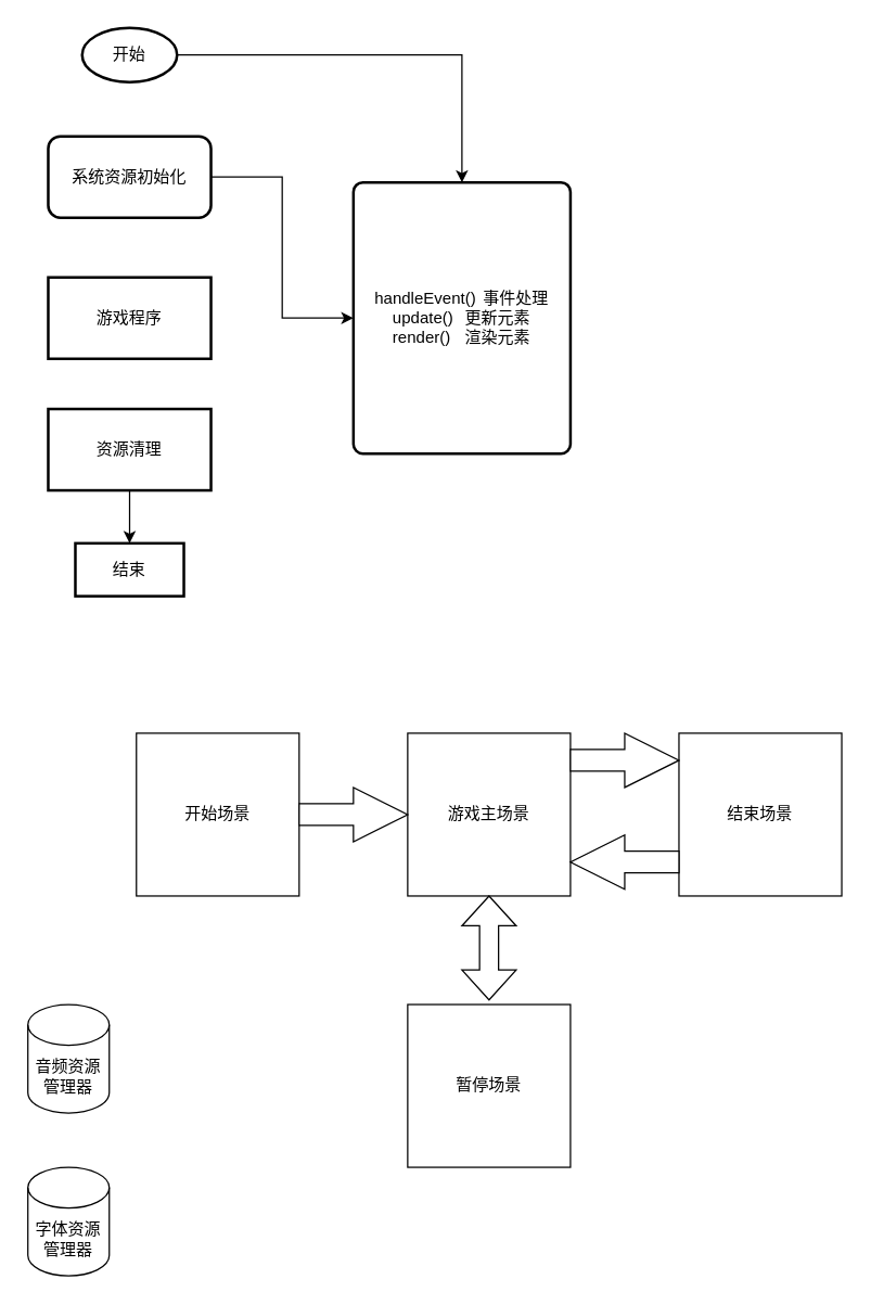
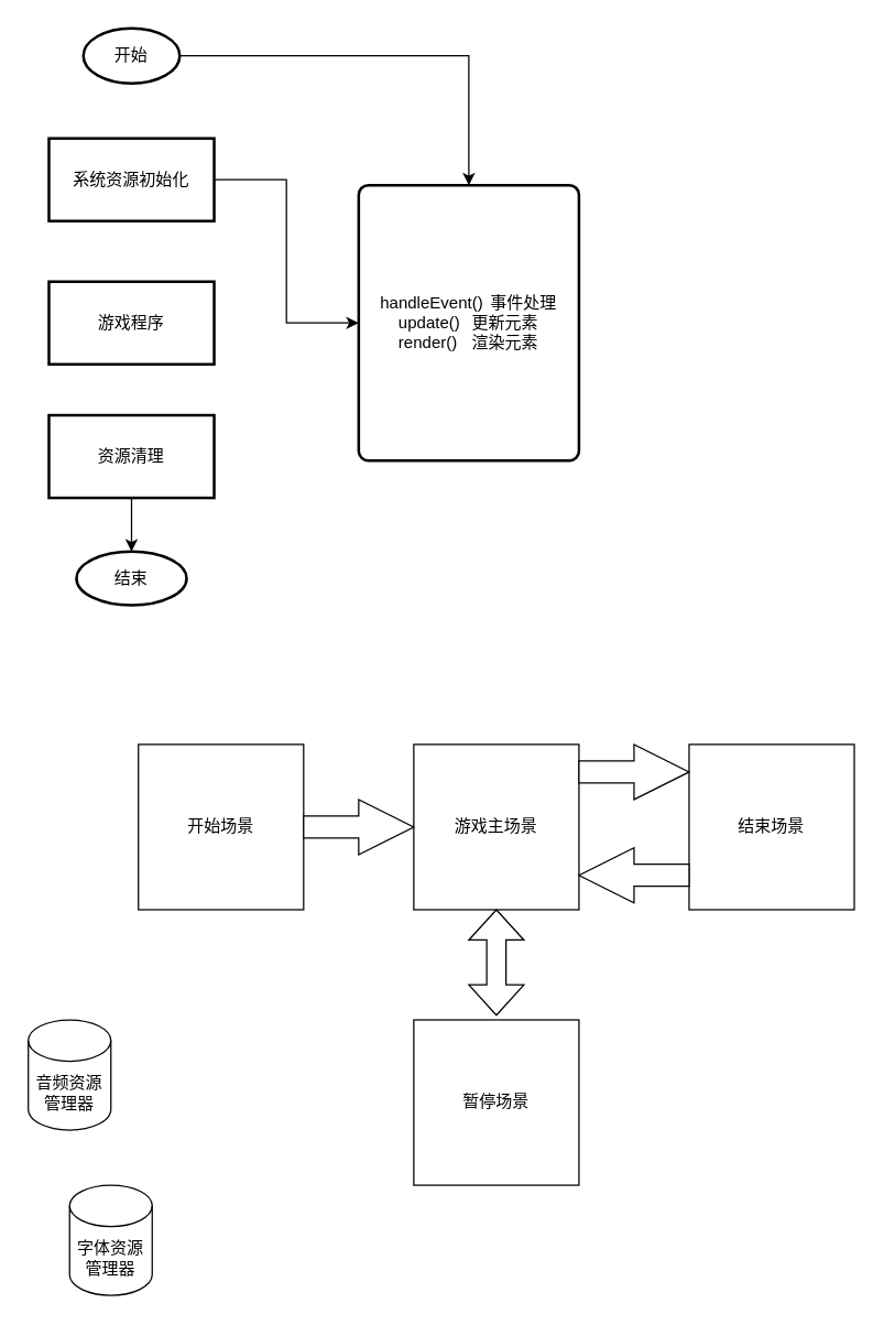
  <mxCell id="0" />
  <mxCell id="1" parent="0" />
  <mxCell id="2" value="" style="edgeStyle=orthogonalEdgeStyle;rounded=0;orthogonalLoop=1;jettySize=auto;html=1;" edge="1" parent="1" source="3" target="4"><mxGeometry relative="1" as="geometry" /></mxCell>
  <mxCell id="3" value="开始" style="strokeWidth=2;html=1;shape=mxgraph.flowchart.start_2;whiteSpace=wrap;" vertex="1" parent="1"><mxGeometry x="60" y="20" width="70" height="40" as="geometry" /></mxCell>
  <mxCell id="4" value="handleEvent()&lt;span style=&quot;white-space: pre;&quot;&gt;&#09;&lt;/span&gt;事件处理&lt;div&gt;update()&lt;span style=&quot;white-space: pre;&quot;&gt;&#09;&lt;/span&gt;更新元素&lt;/div&gt;&lt;div&gt;render()&lt;span style=&quot;white-space: pre;&quot;&gt;&#09;&lt;/span&gt;渲染元素&lt;/div&gt;" style="rounded=1;whiteSpace=wrap;html=1;absoluteArcSize=1;arcSize=14;strokeWidth=2;" vertex="1" parent="1"><mxGeometry x="260" y="134" width="160" height="200" as="geometry" /></mxCell>
  <mxCell id="5" value="" style="edgeStyle=orthogonalEdgeStyle;rounded=0;orthogonalLoop=1;jettySize=auto;html=1;" edge="1" parent="1" source="6" target="4"><mxGeometry relative="1" as="geometry" /></mxCell>
- <mxCell id="6" value="系统资源初始化" style="whiteSpace=wrap;html=1;strokeWidth=2;rounded=1;" vertex="1" parent="1"><mxGeometry x="35" y="100" width="120" height="60" as="geometry" /></mxCell>
+ <mxCell id="6" value="系统资源初始化" style="whiteSpace=wrap;html=1;strokeWidth=2;" vertex="1" parent="1"><mxGeometry x="35" y="100" width="120" height="60" as="geometry" /></mxCell>
  <mxCell id="7" value="游戏程序" style="whiteSpace=wrap;html=1;strokeWidth=2;" vertex="1" parent="1"><mxGeometry x="35" y="204" width="120" height="60" as="geometry" /></mxCell>
  <mxCell id="8" value="" style="edgeStyle=orthogonalEdgeStyle;rounded=0;orthogonalLoop=1;jettySize=auto;html=1;" edge="1" parent="1" source="9" target="10"><mxGeometry relative="1" as="geometry" /></mxCell>
  <mxCell id="9" value="资源清理" style="whiteSpace=wrap;html=1;strokeWidth=2;" vertex="1" parent="1"><mxGeometry x="35" y="301" width="120" height="60" as="geometry" /></mxCell>
- <mxCell id="10" value="结束" style="whiteSpace=wrap;html=1;strokeWidth=2;rounded=0;" vertex="1" parent="1"><mxGeometry x="55" y="400" width="80" height="39" as="geometry" /></mxCell>
+ <mxCell id="10" value="结束" style="ellipse;whiteSpace=wrap;html=1;strokeWidth=2;" vertex="1" parent="1"><mxGeometry x="55" y="400" width="80" height="39" as="geometry" /></mxCell>
  <mxCell id="11" value="开始场景" style="whiteSpace=wrap;html=1;aspect=fixed;" vertex="1" parent="1"><mxGeometry x="100" y="540" width="120" height="120" as="geometry" /></mxCell>
  <mxCell id="12" value="游戏主场景" style="whiteSpace=wrap;html=1;aspect=fixed;" vertex="1" parent="1"><mxGeometry x="300" y="540" width="120" height="120" as="geometry" /></mxCell>
  <mxCell id="13" value="结束场景" style="whiteSpace=wrap;html=1;aspect=fixed;" vertex="1" parent="1"><mxGeometry x="500" y="540" width="120" height="120" as="geometry" /></mxCell>
  <mxCell id="14" value="" style="html=1;shadow=0;dashed=0;align=center;verticalAlign=middle;shape=mxgraph.arrows2.arrow;dy=0.6;dx=40;notch=0;" vertex="1" parent="1"><mxGeometry x="220" y="580" width="80" height="40" as="geometry" /></mxCell>
  <mxCell id="15" value="" style="html=1;shadow=0;dashed=0;align=center;verticalAlign=middle;shape=mxgraph.arrows2.arrow;dy=0.6;dx=40;notch=0;" vertex="1" parent="1"><mxGeometry x="420" y="540" width="80" height="40" as="geometry" /></mxCell>
  <mxCell id="16" value="" style="html=1;shadow=0;dashed=0;align=center;verticalAlign=middle;shape=mxgraph.arrows2.arrow;dy=0.6;dx=40;flipH=1;notch=0;" vertex="1" parent="1"><mxGeometry x="420" y="615" width="80" height="40" as="geometry" /></mxCell>
  <mxCell id="17" value="暂停场景" style="whiteSpace=wrap;html=1;aspect=fixed;" vertex="1" parent="1"><mxGeometry x="300" y="740" width="120" height="120" as="geometry" /></mxCell>
  <mxCell id="18" value="" style="html=1;shadow=0;dashed=0;align=center;verticalAlign=middle;shape=mxgraph.arrows2.twoWayArrow;dy=0.65;dx=22;rotation=90;" vertex="1" parent="1"><mxGeometry x="321.72" y="678.29" width="76.56" height="40" as="geometry" /></mxCell>
  <mxCell id="19" value="音频资源管理器" style="shape=cylinder3;whiteSpace=wrap;html=1;boundedLbl=1;backgroundOutline=1;size=15;" vertex="1" parent="1"><mxGeometry x="20" y="740" width="60" height="80" as="geometry" /></mxCell>
- <mxCell id="20" value="字体资源管理器" style="shape=cylinder3;whiteSpace=wrap;html=1;boundedLbl=1;backgroundOutline=1;size=15;" vertex="1" parent="1"><mxGeometry x="20" y="860" width="60" height="80" as="geometry" /></mxCell>
+ <mxCell id="20" value="字体资源管理器" style="shape=cylinder3;whiteSpace=wrap;html=1;boundedLbl=1;backgroundOutline=1;size=15;" vertex="1" parent="1"><mxGeometry x="50" y="860" width="60" height="80" as="geometry" /></mxCell>
